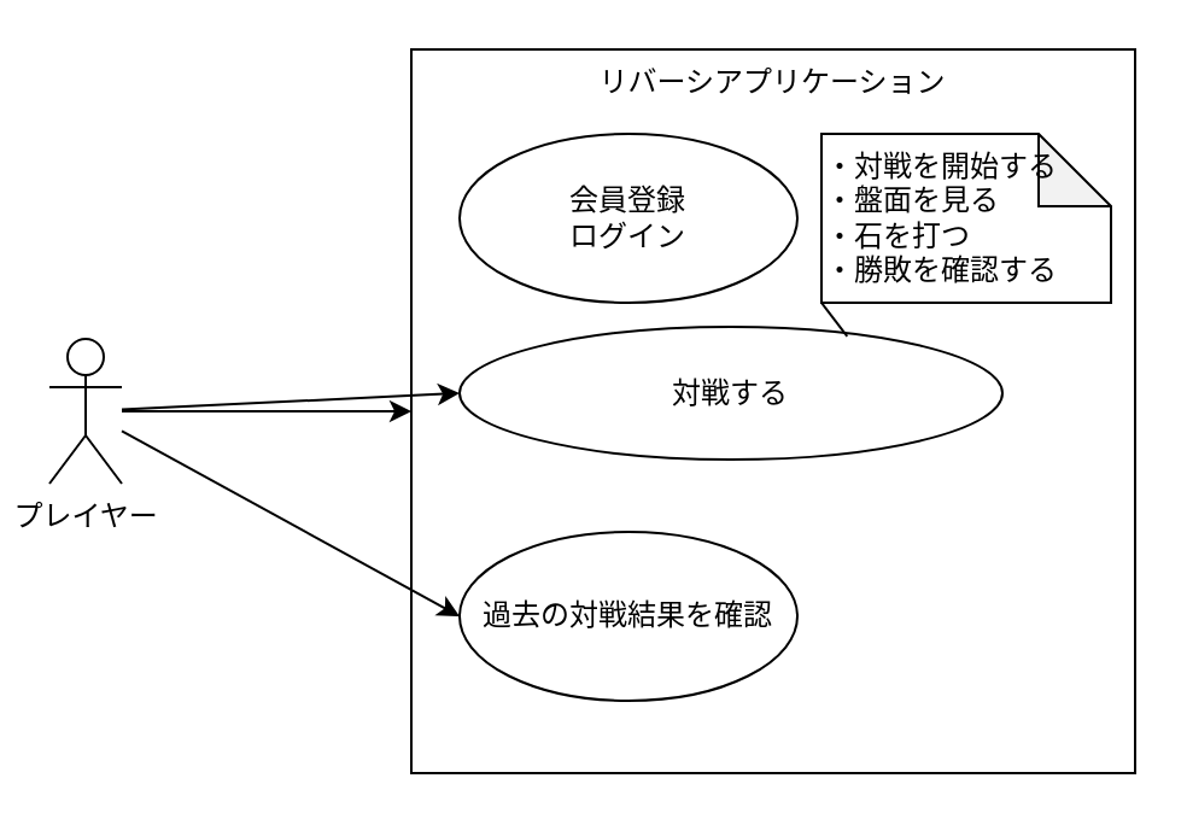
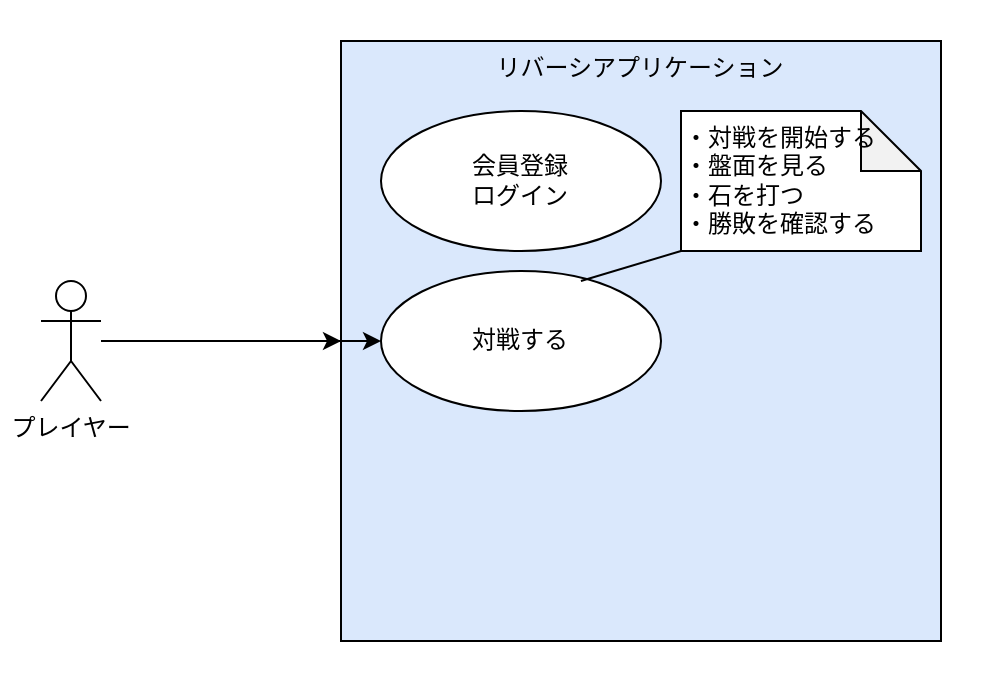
  <mxCell id="0" />
  <mxCell id="1" parent="0" />
- <mxCell id="2" value="リバーシアプリケーション" style="whiteSpace=wrap;html=1;aspect=fixed;verticalAlign=top;" vertex="1" parent="1"><mxGeometry x="170" y="20" width="300" height="300" as="geometry" /></mxCell>
+ <mxCell id="2" value="リバーシアプリケーション" style="whiteSpace=wrap;html=1;aspect=fixed;verticalAlign=top;fillColor=#dae8fc;" vertex="1" parent="1"><mxGeometry x="170" y="20" width="300" height="300" as="geometry" /></mxCell>
  <mxCell id="3" style="edgeStyle=none;html=1;entryX=0;entryY=0.5;entryDx=0;entryDy=0;" edge="1" parent="1" source="6" target="7"><mxGeometry relative="1" as="geometry" /></mxCell>
  <mxCell id="4" style="edgeStyle=none;html=1;" edge="1" parent="1" source="6" target="2"><mxGeometry relative="1" as="geometry" /></mxCell>
- <mxCell id="5" style="edgeStyle=none;html=1;entryX=0;entryY=0.5;entryDx=0;entryDy=0;" edge="1" parent="1" source="6" target="11"><mxGeometry relative="1" as="geometry" /></mxCell>
  <mxCell id="6" value="プレイヤー" style="shape=umlActor;verticalLabelPosition=bottom;verticalAlign=top;html=1;outlineConnect=0;" vertex="1" parent="1"><mxGeometry x="20" y="140" width="30" height="60" as="geometry" /></mxCell>
- <mxCell id="7" value="対戦する" style="ellipse;whiteSpace=wrap;html=1;" vertex="1" parent="1"><mxGeometry x="190" y="135" width="225" height="55" as="geometry" /></mxCell>
+ <mxCell id="7" value="対戦する" style="ellipse;whiteSpace=wrap;html=1;" vertex="1" parent="1"><mxGeometry x="190" y="135" width="140" height="70" as="geometry" /></mxCell>
  <mxCell id="8" style="edgeStyle=none;html=1;exitX=0;exitY=1;exitDx=0;exitDy=0;exitPerimeter=0;entryX=0.714;entryY=0.071;entryDx=0;entryDy=0;entryPerimeter=0;endArrow=none;" edge="1" parent="1" source="9" target="7"><mxGeometry relative="1" as="geometry" /></mxCell>
  <mxCell id="9" value="・対戦を開始する&lt;br&gt;・盤面を見る&lt;br&gt;&lt;div style=&quot;&quot;&gt;&lt;span style=&quot;background-color: initial;&quot;&gt;・石を打つ&lt;/span&gt;&lt;/div&gt;&lt;div style=&quot;&quot;&gt;&lt;span style=&quot;background-color: initial;&quot;&gt;・勝敗を確認する&lt;/span&gt;&lt;/div&gt;" style="shape=note;whiteSpace=wrap;html=1;backgroundOutline=1;darkOpacity=0.05;align=left;" vertex="1" parent="1"><mxGeometry x="340" y="55" width="120" height="70" as="geometry" /></mxCell>
  <mxCell id="10" value="会員登録&lt;br&gt;ログイン" style="ellipse;whiteSpace=wrap;html=1;" vertex="1" parent="1"><mxGeometry x="190" y="55" width="140" height="70" as="geometry" /></mxCell>
- <mxCell id="11" value="過去の対戦結果を確認" style="ellipse;whiteSpace=wrap;html=1;" vertex="1" parent="1"><mxGeometry x="190" y="220" width="140" height="70" as="geometry" /></mxCell>
